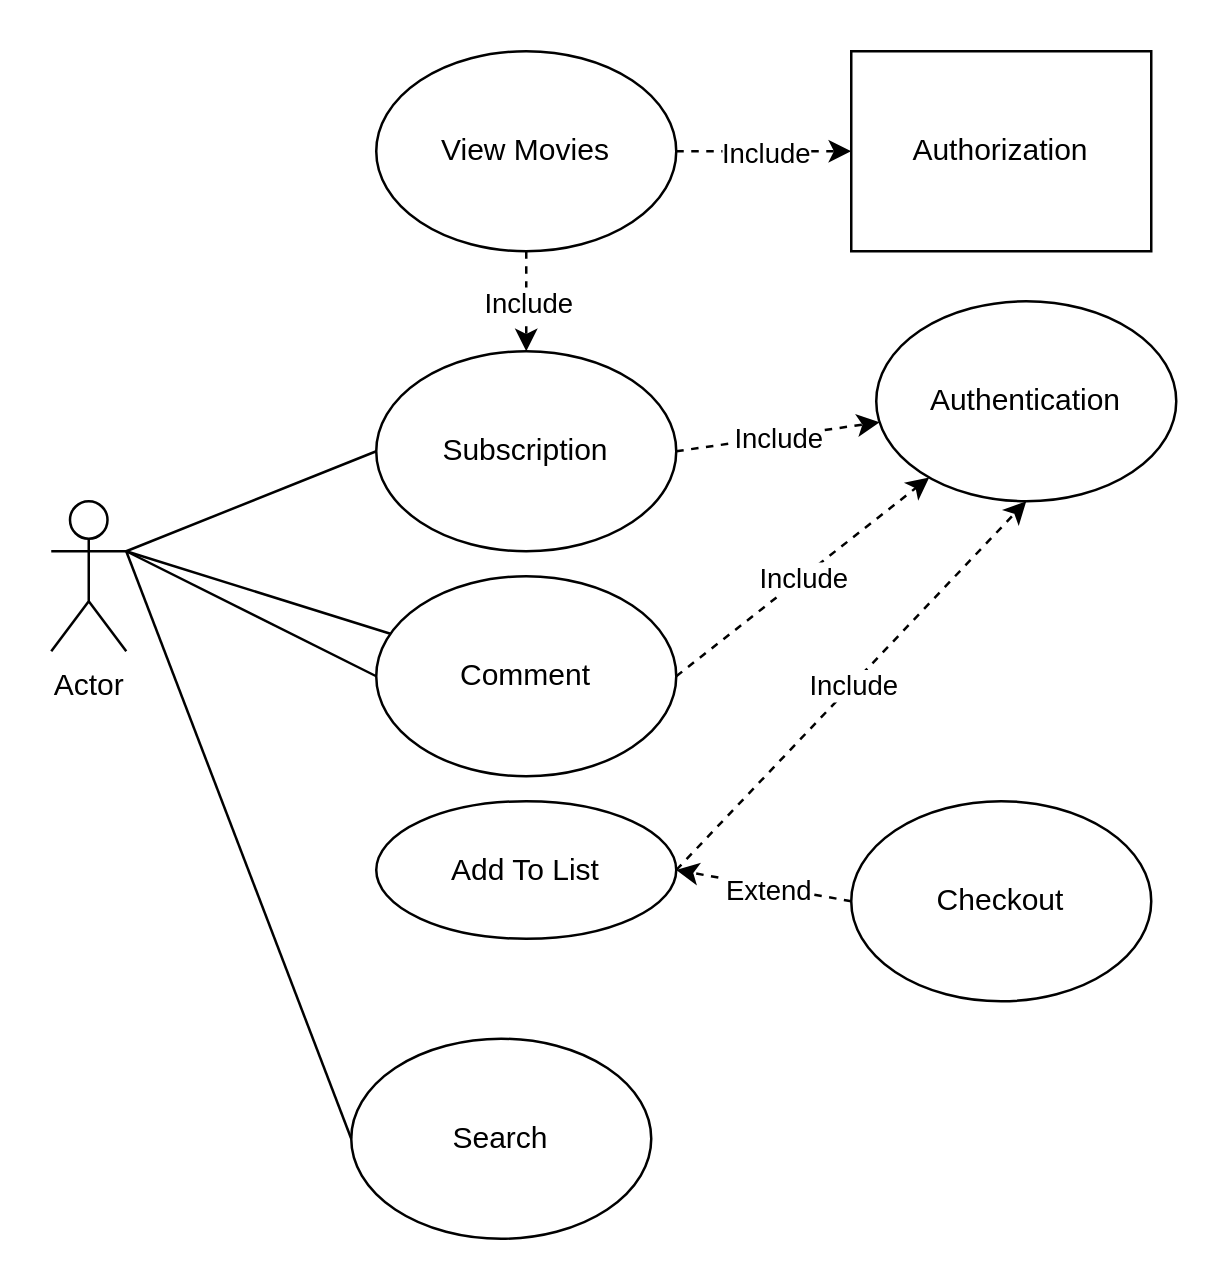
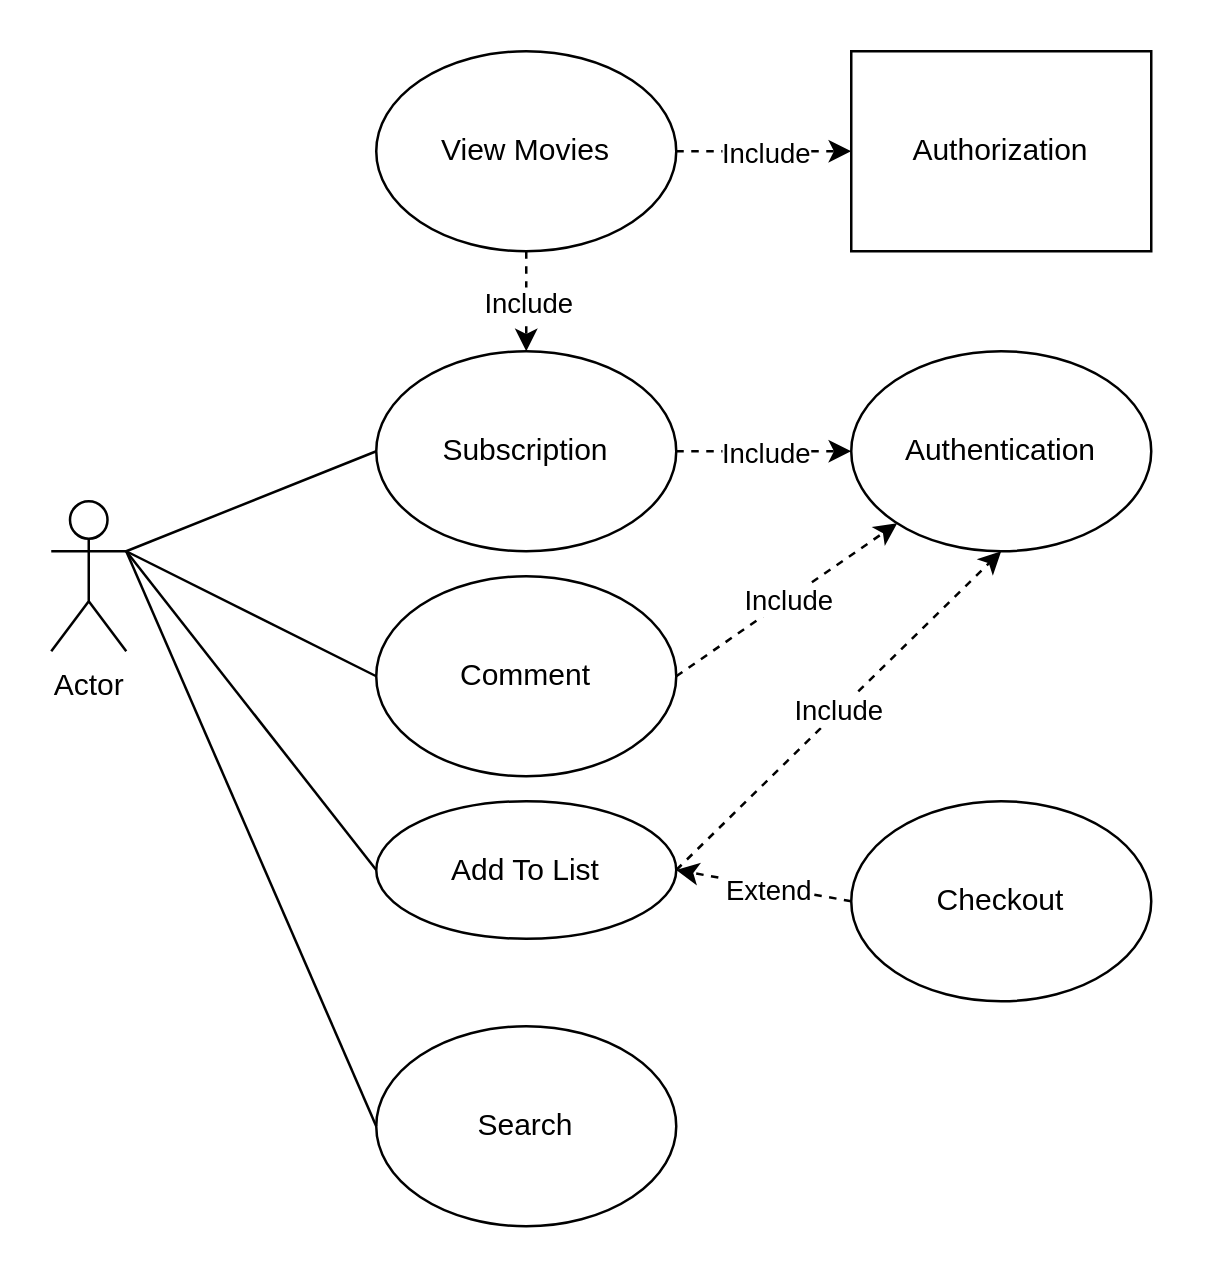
  <mxCell id="0" />
  <mxCell id="1" parent="0" />
  <mxCell id="2" value="Actor" style="shape=umlActor;verticalLabelPosition=bottom;verticalAlign=top;html=1;outlineConnect=0;" vertex="1" parent="1"><mxGeometry x="20" y="200" width="30" height="60" as="geometry" /></mxCell>
  <mxCell id="3" value="View Movies" style="ellipse;whiteSpace=wrap;html=1;" vertex="1" parent="1"><mxGeometry x="150" y="20" width="120" height="80" as="geometry" /></mxCell>
  <mxCell id="4" value="Subscription" style="ellipse;whiteSpace=wrap;html=1;" vertex="1" parent="1"><mxGeometry x="150" y="140" width="120" height="80" as="geometry" /></mxCell>
  <mxCell id="5" value="Add To List" style="ellipse;whiteSpace=wrap;html=1;" vertex="1" parent="1"><mxGeometry x="150" y="320" width="120" height="55" as="geometry" /></mxCell>
  <mxCell id="6" value="Comment" style="ellipse;whiteSpace=wrap;html=1;" vertex="1" parent="1"><mxGeometry x="150" y="230" width="120" height="80" as="geometry" /></mxCell>
  <mxCell id="7" value="" style="endArrow=classic;html=1;rounded=0;exitX=0.5;exitY=1;exitDx=0;exitDy=0;dashed=1;" edge="1" parent="1" source="3" target="4"><mxGeometry relative="1" as="geometry"><mxPoint x="320" y="240" as="sourcePoint" /><mxPoint x="420" y="240" as="targetPoint" /></mxGeometry></mxCell>
  <mxCell id="8" value="Include" style="edgeLabel;resizable=0;html=1;align=center;verticalAlign=middle;" connectable="0" vertex="1" parent="7"><mxGeometry relative="1" as="geometry" /></mxCell>
- <mxCell id="9" value="Authentication" style="ellipse;whiteSpace=wrap;html=1;" vertex="1" parent="1"><mxGeometry x="350" y="120" width="120" height="80" as="geometry" /></mxCell>
+ <mxCell id="9" value="Authentication" style="ellipse;whiteSpace=wrap;html=1;" vertex="1" parent="1"><mxGeometry x="340" y="140" width="120" height="80" as="geometry" /></mxCell>
  <mxCell id="10" value="" style="endArrow=classic;html=1;rounded=0;exitX=1;exitY=0.5;exitDx=0;exitDy=0;dashed=1;" edge="1" parent="1" source="4" target="9"><mxGeometry relative="1" as="geometry"><mxPoint x="320" y="240" as="sourcePoint" /><mxPoint x="420" y="240" as="targetPoint" /></mxGeometry></mxCell>
  <mxCell id="11" value="Include" style="edgeLabel;resizable=0;html=1;align=center;verticalAlign=middle;" connectable="0" vertex="1" parent="10"><mxGeometry relative="1" as="geometry" /></mxCell>
  <mxCell id="12" value="" style="endArrow=classic;html=1;rounded=0;exitX=1;exitY=0.5;exitDx=0;exitDy=0;dashed=1;" edge="1" parent="1" source="6" target="9"><mxGeometry relative="1" as="geometry"><mxPoint x="290" y="250" as="sourcePoint" /><mxPoint x="410" y="280" as="targetPoint" /></mxGeometry></mxCell>
  <mxCell id="13" value="Include" style="edgeLabel;resizable=0;html=1;align=center;verticalAlign=middle;" connectable="0" vertex="1" parent="12"><mxGeometry relative="1" as="geometry" /></mxCell>
  <mxCell id="14" value="" style="endArrow=classic;html=1;rounded=0;exitX=1;exitY=0.5;exitDx=0;exitDy=0;entryX=0.5;entryY=1;entryDx=0;entryDy=0;dashed=1;" edge="1" parent="1" source="5" target="9"><mxGeometry relative="1" as="geometry"><mxPoint x="331" y="321.19" as="sourcePoint" /><mxPoint x="419" y="260.19" as="targetPoint" /></mxGeometry></mxCell>
  <mxCell id="15" value="Include" style="edgeLabel;resizable=0;html=1;align=center;verticalAlign=middle;" connectable="0" vertex="1" parent="14"><mxGeometry relative="1" as="geometry" /></mxCell>
  <mxCell id="16" value="" style="endArrow=none;html=1;rounded=0;entryX=0;entryY=0.5;entryDx=0;entryDy=0;" edge="1" parent="1" target="4"><mxGeometry width="50" height="50" relative="1" as="geometry"><mxPoint x="50" y="220" as="sourcePoint" /><mxPoint x="160" y="90" as="targetPoint" /></mxGeometry></mxCell>
- <mxCell id="17" value="" style="endArrow=none;html=1;rounded=0;exitX=1;exitY=0.333;exitDx=0;exitDy=0;exitPerimeter=0;" edge="1" parent="1" source="2" target="6"><mxGeometry width="50" height="50" relative="1" as="geometry"><mxPoint x="60" y="240" as="sourcePoint" /><mxPoint x="120" y="260" as="targetPoint" /></mxGeometry></mxCell>
+ <mxCell id="17" value="" style="endArrow=none;html=1;rounded=0;exitX=1;exitY=0.333;exitDx=0;exitDy=0;exitPerimeter=0;entryX=0;entryY=0.5;entryDx=0;entryDy=0;" edge="1" parent="1" source="2" target="5"><mxGeometry width="50" height="50" relative="1" as="geometry"><mxPoint x="60" y="240" as="sourcePoint" /><mxPoint x="120" y="260" as="targetPoint" /></mxGeometry></mxCell>
  <mxCell id="18" value="" style="endArrow=none;html=1;rounded=0;entryX=0;entryY=0.5;entryDx=0;entryDy=0;" edge="1" parent="1" target="6"><mxGeometry width="50" height="50" relative="1" as="geometry"><mxPoint x="50" y="220" as="sourcePoint" /><mxPoint x="140" y="290" as="targetPoint" /></mxGeometry></mxCell>
- <mxCell id="19" value="Search" style="ellipse;whiteSpace=wrap;html=1;" vertex="1" parent="1"><mxGeometry x="140" y="415" width="120" height="80" as="geometry" /></mxCell>
+ <mxCell id="19" value="Search" style="ellipse;whiteSpace=wrap;html=1;" vertex="1" parent="1"><mxGeometry x="150" y="410" width="120" height="80" as="geometry" /></mxCell>
  <mxCell id="20" value="" style="endArrow=none;html=1;rounded=0;entryX=0;entryY=0.5;entryDx=0;entryDy=0;" edge="1" parent="1" target="19"><mxGeometry width="50" height="50" relative="1" as="geometry"><mxPoint x="50" y="220" as="sourcePoint" /><mxPoint x="140" y="380" as="targetPoint" /></mxGeometry></mxCell>
  <mxCell id="21" value="Checkout" style="ellipse;whiteSpace=wrap;html=1;" vertex="1" parent="1"><mxGeometry x="340" y="320" width="120" height="80" as="geometry" /></mxCell>
  <mxCell id="22" value="" style="endArrow=classic;html=1;rounded=0;exitX=0;exitY=0.5;exitDx=0;exitDy=0;entryX=1;entryY=0.5;entryDx=0;entryDy=0;dashed=1;" edge="1" parent="1" source="21" target="5"><mxGeometry relative="1" as="geometry"><mxPoint x="430" y="269.5" as="sourcePoint" /><mxPoint x="500" y="269.5" as="targetPoint" /></mxGeometry></mxCell>
  <mxCell id="23" value="Extend" style="edgeLabel;html=1;align=center;verticalAlign=middle;resizable=0;points=[];" vertex="1" connectable="0" parent="22"><mxGeometry x="-0.057" relative="1" as="geometry"><mxPoint y="1" as="offset" /></mxGeometry></mxCell>
  <mxCell id="24" value="Authorization" style="whiteSpace=wrap;html=1;rounded=0;" vertex="1" parent="1"><mxGeometry x="340" y="20" width="120" height="80" as="geometry" /></mxCell>
  <mxCell id="25" value="" style="endArrow=classic;html=1;rounded=0;exitX=1;exitY=0.5;exitDx=0;exitDy=0;entryX=0;entryY=0.5;entryDx=0;entryDy=0;dashed=1;" edge="1" parent="1" source="3" target="24"><mxGeometry relative="1" as="geometry"><mxPoint x="320" y="240" as="sourcePoint" /><mxPoint x="420" y="240" as="targetPoint" /></mxGeometry></mxCell>
  <mxCell id="26" value="Include" style="edgeLabel;resizable=0;html=1;align=center;verticalAlign=middle;" connectable="0" vertex="1" parent="25"><mxGeometry relative="1" as="geometry" /></mxCell>
